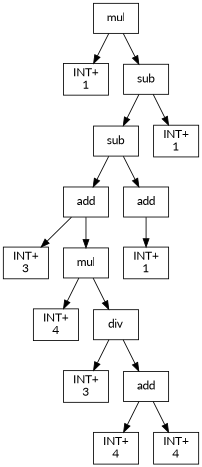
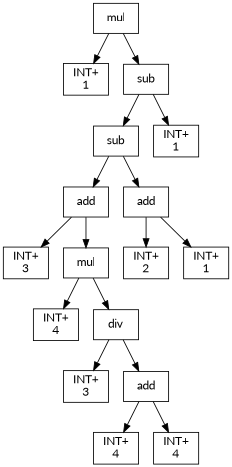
  digraph {
    fontname=Lato
    node [shape=box fontname=Lato]
    edge [fontname=Lato]
    n1 [label=mul]
    n2 [label="INT+\n1"]
    n3 [label=sub]
    n4 [label=sub]
    n5 [label="INT+\n1"]
    n6 [label=add]
    n7 [label=add]
    n8 [label="INT+\n3"]
    n9 [label=mul]
    n10 [label="INT+\n4"]
    n11 [label=div]
    n12 [label="INT+\n3"]
    n13 [label=add]
    n14 [label="INT+\n4"]
    n15 [label="INT+\n4"]
+   n16 [label="INT+\n2"]
    n17 [label="INT+\n1"]
    n1 -> n2
    n1 -> n3
    n3 -> n4
    n3 -> n5
    n4 -> n6
    n4 -> n7
    n6 -> n8
    n6 -> n9
+   n7 -> n16
    n7 -> n17
    n9 -> n10
    n9 -> n11
    n11 -> n12
    n11 -> n13
    n13 -> n14
    n13 -> n15
  }
